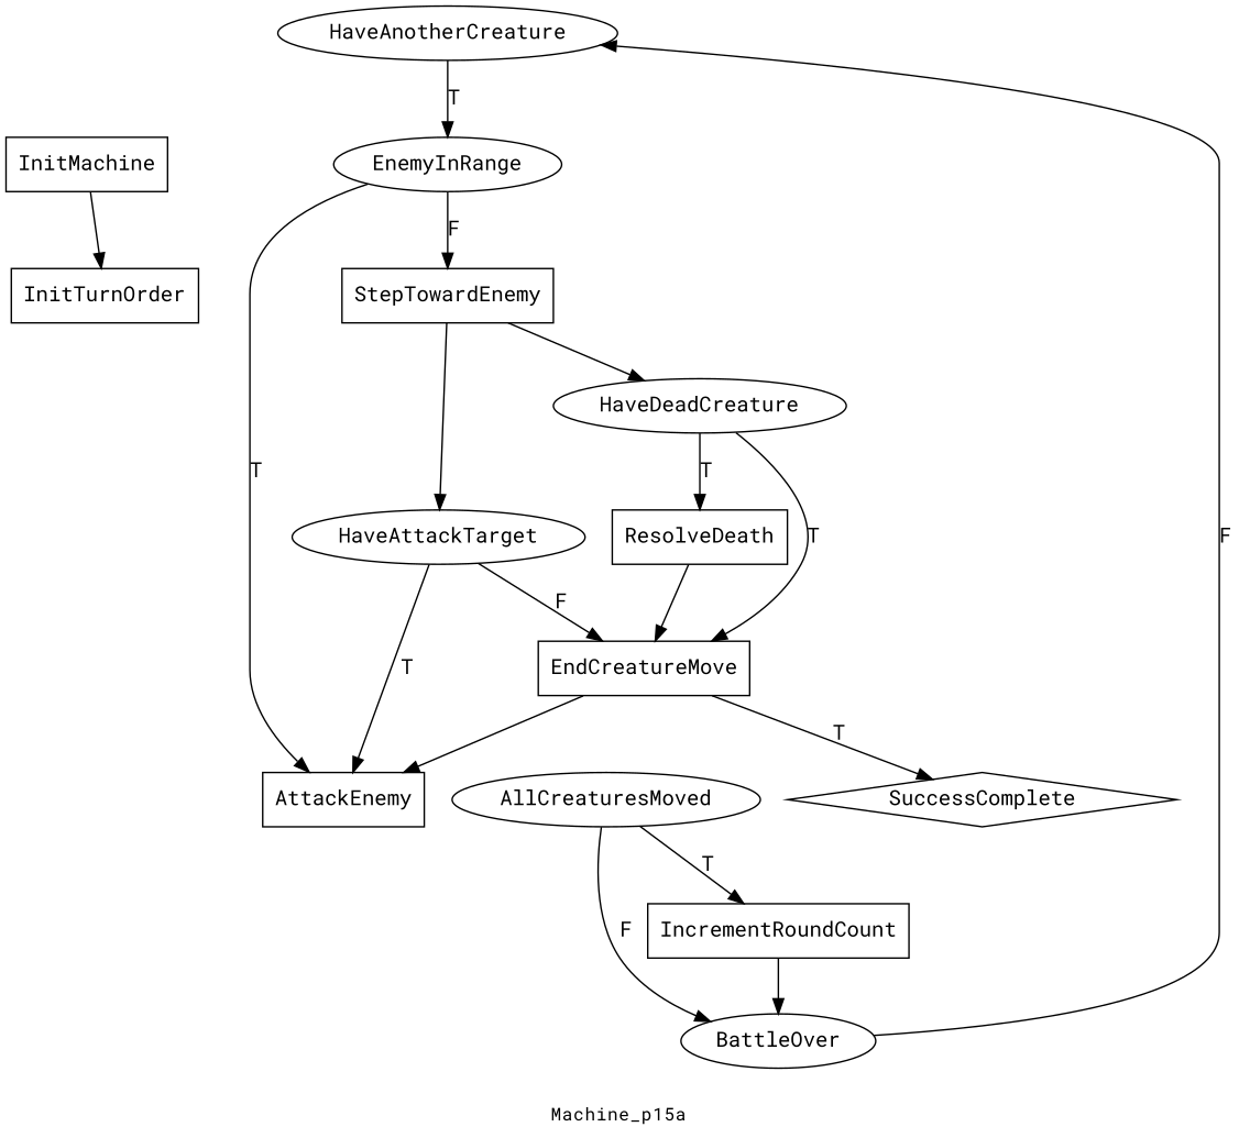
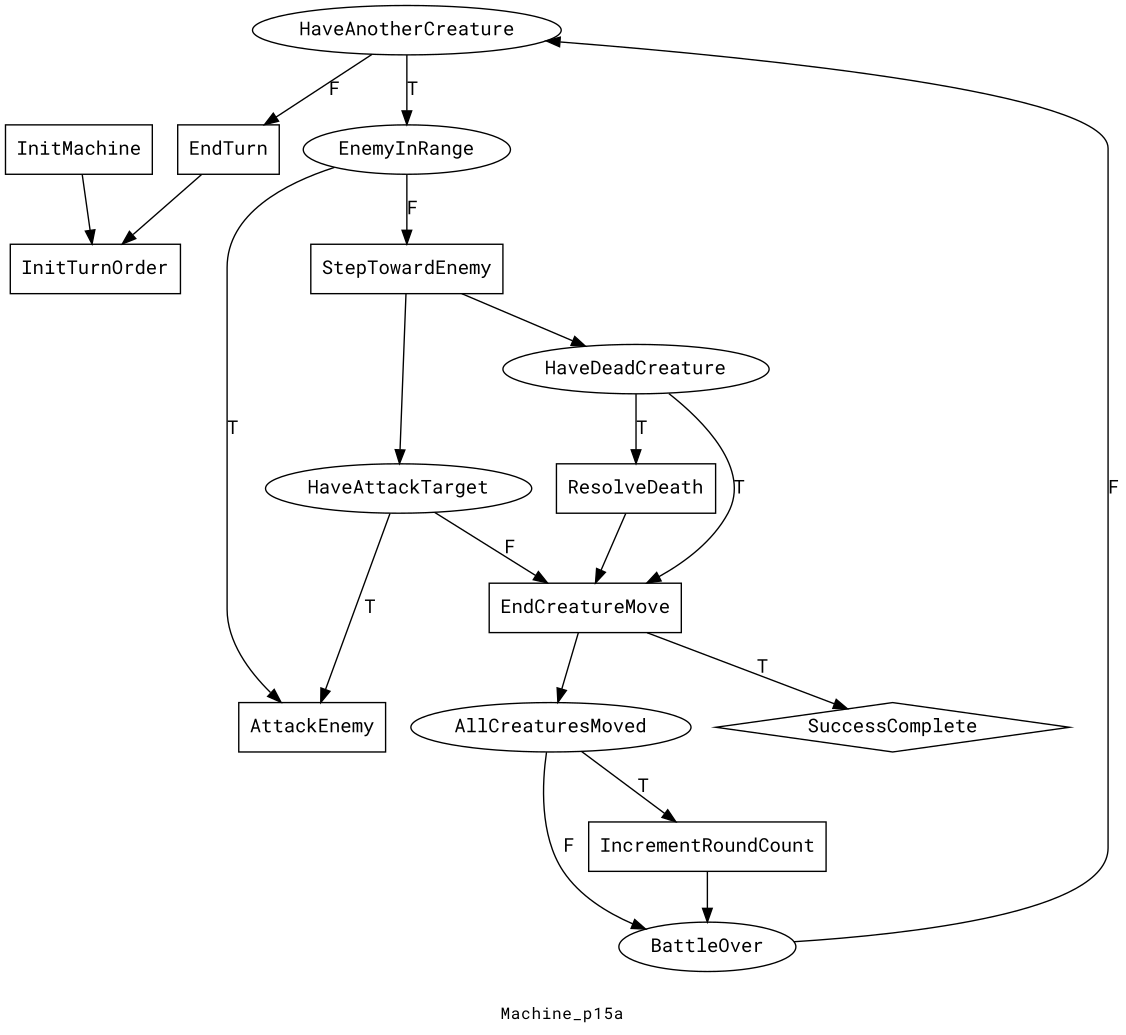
  digraph {
    fontname="Roboto Mono"
    fontsize=12
    label=Machine_p15a
    node [fontname="Roboto Mono" shape=box]
    edge [fontname="Roboto Mono"]
    InitMachine
    InitTurnOrder
    HaveAnotherCreature [shape=ellipse]
+   EndTurn
    EnemyInRange [shape=ellipse]
    HaveAttackTarget [shape=ellipse]
    StepTowardEnemy
    HaveDeadCreature [shape=ellipse]
    AttackEnemy
    EndCreatureMove
    ResolveDeath
    AllCreaturesMoved [shape=ellipse]
    SuccessComplete [shape=diamond]
    IncrementRoundCount
    BattleOver [shape=ellipse]
    InitMachine -> InitTurnOrder
+   HaveAnotherCreature -> EndTurn [label=F]
    HaveAnotherCreature -> EnemyInRange [label=T]
+   EndTurn -> InitTurnOrder
    EnemyInRange -> StepTowardEnemy [label=F]
    EnemyInRange -> AttackEnemy [label=T]
    HaveAttackTarget -> AttackEnemy [label=T]
    HaveAttackTarget -> EndCreatureMove [label=F]
    StepTowardEnemy -> HaveAttackTarget
    StepTowardEnemy -> HaveDeadCreature
    HaveDeadCreature -> EndCreatureMove [label=T]
    HaveDeadCreature -> ResolveDeath [label=T]
-   EndCreatureMove -> AttackEnemy
+   EndCreatureMove -> AllCreaturesMoved
    EndCreatureMove -> SuccessComplete [label=T]
    ResolveDeath -> EndCreatureMove
    AllCreaturesMoved -> IncrementRoundCount [label=T]
    AllCreaturesMoved -> BattleOver [label=F]
    IncrementRoundCount -> BattleOver
    BattleOver -> HaveAnotherCreature [label=F]
  }
